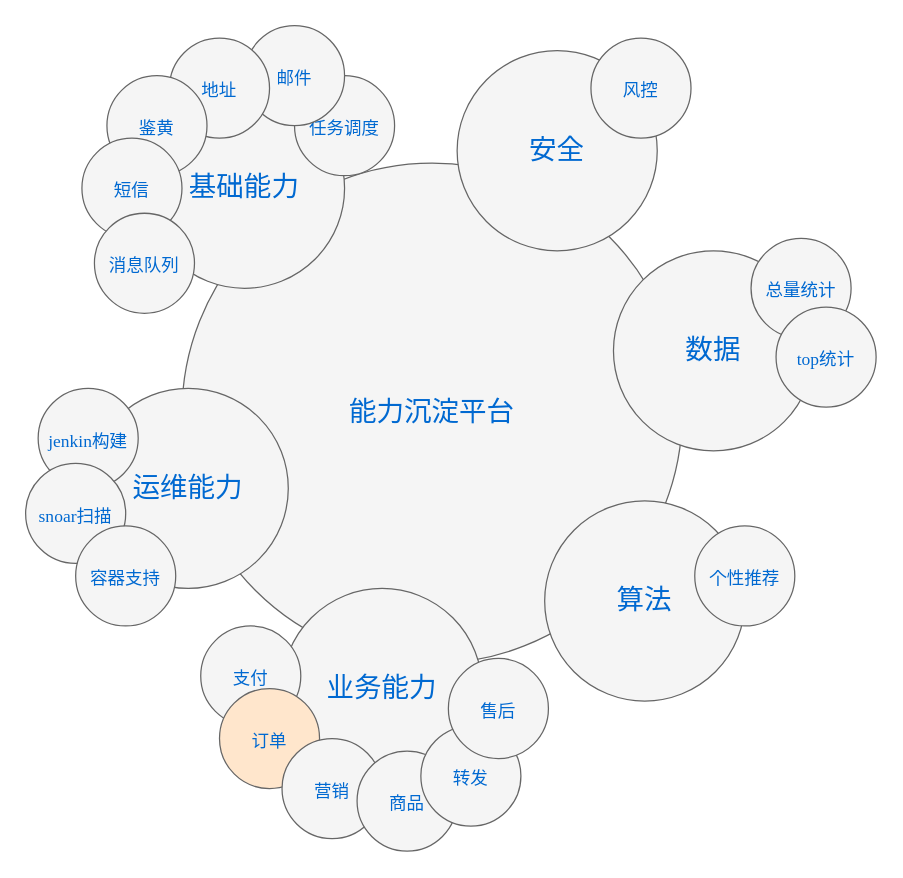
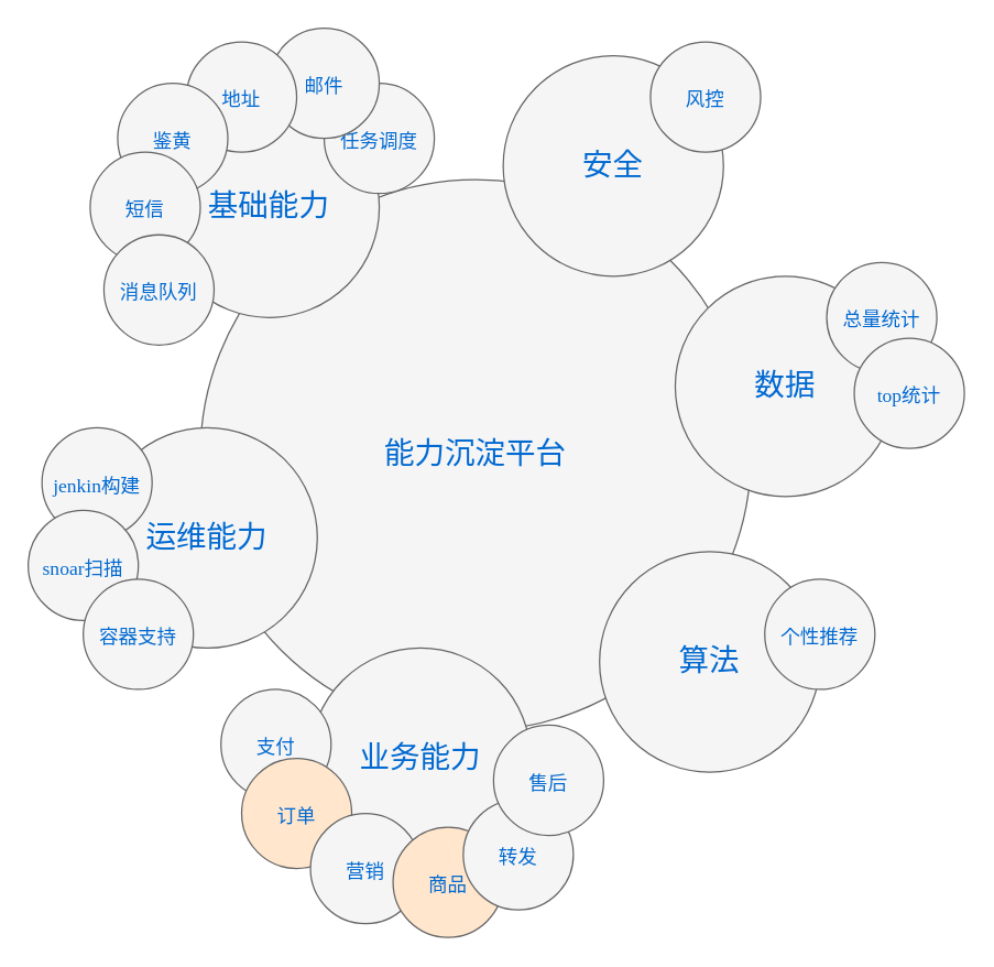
  <mxCell id="0" />
  <mxCell id="1" parent="0" />
  <mxCell id="2" value="能力沉淀平台" style="ellipse;whiteSpace=wrap;html=1;rounded=0;shadow=0;dashed=0;comic=0;fontFamily=Verdana;fontSize=22;fontColor=#0069D1;fillColor=#f5f5f5;strokeColor=#666666;" parent="1" vertex="1"><mxGeometry x="145" y="130" width="400" height="400" as="geometry" /></mxCell>
  <mxCell id="3" value="业务能力" style="ellipse;whiteSpace=wrap;html=1;rounded=0;shadow=0;dashed=0;comic=0;fontFamily=Verdana;fontSize=22;fontColor=#0069D1;fillColor=#f5f5f5;strokeColor=#666666;" parent="1" vertex="1"><mxGeometry x="225" y="470" width="160" height="160" as="geometry" /></mxCell>
  <mxCell id="4" value="数据" style="ellipse;whiteSpace=wrap;html=1;rounded=0;shadow=0;dashed=0;comic=0;fontFamily=Verdana;fontSize=22;fontColor=#0069D1;fillColor=#f5f5f5;strokeColor=#666666;" parent="1" vertex="1"><mxGeometry x="490" y="200" width="160" height="160" as="geometry" /></mxCell>
  <mxCell id="5" value="基础能力" style="ellipse;whiteSpace=wrap;html=1;rounded=0;shadow=0;dashed=0;comic=0;fontFamily=Verdana;fontSize=22;fontColor=#0069D1;fillColor=#f5f5f5;strokeColor=#666666;" parent="1" vertex="1"><mxGeometry x="115" y="70" width="160" height="160" as="geometry" /></mxCell>
  <mxCell id="6" value="安全" style="ellipse;whiteSpace=wrap;html=1;rounded=0;shadow=0;dashed=0;comic=0;fontFamily=Verdana;fontSize=22;fontColor=#0069D1;fillColor=#f5f5f5;strokeColor=#666666;" parent="1" vertex="1"><mxGeometry x="365" y="40" width="160" height="160" as="geometry" /></mxCell>
  <mxCell id="7" value="算法" style="ellipse;whiteSpace=wrap;html=1;rounded=0;shadow=0;dashed=0;comic=0;fontFamily=Verdana;fontSize=22;fontColor=#0069D1;fillColor=#f5f5f5;strokeColor=#666666;" parent="1" vertex="1"><mxGeometry x="435" y="400" width="160" height="160" as="geometry" /></mxCell>
  <mxCell id="8" value="运维能力" style="ellipse;whiteSpace=wrap;html=1;rounded=0;shadow=0;dashed=0;comic=0;fontFamily=Verdana;fontSize=22;fontColor=#0069D1;fillColor=#f5f5f5;strokeColor=#666666;" parent="1" vertex="1"><mxGeometry x="70" y="310" width="160" height="160" as="geometry" /></mxCell>
  <mxCell id="9" value="&lt;font style=&quot;font-size: 14px&quot;&gt;jenkin构建&lt;/font&gt;" style="ellipse;whiteSpace=wrap;html=1;rounded=0;shadow=0;dashed=0;comic=0;fontFamily=Verdana;fontSize=22;fontColor=#0069D1;fillColor=#f5f5f5;strokeColor=#666666;" vertex="1" parent="1"><mxGeometry x="30" y="310" width="80" height="80" as="geometry" /></mxCell>
  <mxCell id="10" value="&lt;font style=&quot;font-size: 14px&quot;&gt;snoar扫描&lt;/font&gt;" style="ellipse;whiteSpace=wrap;html=1;rounded=0;shadow=0;dashed=0;comic=0;fontFamily=Verdana;fontSize=22;fontColor=#0069D1;fillColor=#f5f5f5;strokeColor=#666666;" vertex="1" parent="1"><mxGeometry x="20" y="370" width="80" height="80" as="geometry" /></mxCell>
  <mxCell id="11" value="&lt;font style=&quot;font-size: 14px&quot;&gt;容器支持&lt;/font&gt;" style="ellipse;whiteSpace=wrap;html=1;rounded=0;shadow=0;dashed=0;comic=0;fontFamily=Verdana;fontSize=22;fontColor=#0069D1;fillColor=#f5f5f5;strokeColor=#666666;" vertex="1" parent="1"><mxGeometry x="60" y="420" width="80" height="80" as="geometry" /></mxCell>
  <mxCell id="12" value="&lt;font style=&quot;font-size: 14px&quot;&gt;总量统计&lt;/font&gt;" style="ellipse;whiteSpace=wrap;html=1;rounded=0;shadow=0;dashed=0;comic=0;fontFamily=Verdana;fontSize=22;fontColor=#0069D1;fillColor=#f5f5f5;strokeColor=#666666;" vertex="1" parent="1"><mxGeometry x="600" y="190" width="80" height="80" as="geometry" /></mxCell>
  <mxCell id="13" value="&lt;font style=&quot;font-size: 14px&quot;&gt;top统计&lt;/font&gt;" style="ellipse;whiteSpace=wrap;html=1;rounded=0;shadow=0;dashed=0;comic=0;fontFamily=Verdana;fontSize=22;fontColor=#0069D1;fillColor=#f5f5f5;strokeColor=#666666;" vertex="1" parent="1"><mxGeometry x="620" y="245" width="80" height="80" as="geometry" /></mxCell>
  <mxCell id="14" value="&lt;font style=&quot;font-size: 14px&quot;&gt;任务调度&lt;/font&gt;" style="ellipse;whiteSpace=wrap;html=1;rounded=0;shadow=0;dashed=0;comic=0;fontFamily=Verdana;fontSize=22;fontColor=#0069D1;fillColor=#f5f5f5;strokeColor=#666666;" vertex="1" parent="1"><mxGeometry x="235" y="60" width="80" height="80" as="geometry" /></mxCell>
  <mxCell id="15" value="&lt;font style=&quot;font-size: 14px&quot;&gt;邮件&lt;/font&gt;" style="ellipse;whiteSpace=wrap;html=1;rounded=0;shadow=0;dashed=0;comic=0;fontFamily=Verdana;fontSize=22;fontColor=#0069D1;fillColor=#f5f5f5;strokeColor=#666666;" vertex="1" parent="1"><mxGeometry x="195" y="20" width="80" height="80" as="geometry" /></mxCell>
  <mxCell id="16" value="&lt;font style=&quot;font-size: 14px&quot;&gt;地址&lt;/font&gt;" style="ellipse;whiteSpace=wrap;html=1;rounded=0;shadow=0;dashed=0;comic=0;fontFamily=Verdana;fontSize=22;fontColor=#0069D1;fillColor=#f5f5f5;strokeColor=#666666;" vertex="1" parent="1"><mxGeometry x="135" y="30" width="80" height="80" as="geometry" /></mxCell>
  <mxCell id="17" value="&lt;font style=&quot;font-size: 14px&quot;&gt;鉴黄&lt;/font&gt;" style="ellipse;whiteSpace=wrap;html=1;rounded=0;shadow=0;dashed=0;comic=0;fontFamily=Verdana;fontSize=22;fontColor=#0069D1;fillColor=#f5f5f5;strokeColor=#666666;" vertex="1" parent="1"><mxGeometry x="85" y="60" width="80" height="80" as="geometry" /></mxCell>
  <mxCell id="18" value="&lt;font style=&quot;font-size: 14px&quot;&gt;短信&lt;/font&gt;" style="ellipse;whiteSpace=wrap;html=1;rounded=0;shadow=0;dashed=0;comic=0;fontFamily=Verdana;fontSize=22;fontColor=#0069D1;fillColor=#f5f5f5;strokeColor=#666666;" vertex="1" parent="1"><mxGeometry x="65" y="110" width="80" height="80" as="geometry" /></mxCell>
  <mxCell id="19" value="&lt;font style=&quot;font-size: 14px&quot;&gt;消息队列&lt;/font&gt;" style="ellipse;whiteSpace=wrap;html=1;rounded=0;shadow=0;dashed=0;comic=0;fontFamily=Verdana;fontSize=22;fontColor=#0069D1;fillColor=#f5f5f5;strokeColor=#666666;" vertex="1" parent="1"><mxGeometry x="75" y="170" width="80" height="80" as="geometry" /></mxCell>
  <mxCell id="20" value="&lt;font style=&quot;font-size: 14px&quot;&gt;个性推荐&lt;/font&gt;" style="ellipse;whiteSpace=wrap;html=1;rounded=0;shadow=0;dashed=0;comic=0;fontFamily=Verdana;fontSize=22;fontColor=#0069D1;fillColor=#f5f5f5;strokeColor=#666666;" vertex="1" parent="1"><mxGeometry x="555" y="420" width="80" height="80" as="geometry" /></mxCell>
  <mxCell id="21" value="&lt;font style=&quot;font-size: 14px&quot;&gt;支付&lt;/font&gt;" style="ellipse;whiteSpace=wrap;html=1;rounded=0;shadow=0;dashed=0;comic=0;fontFamily=Verdana;fontSize=22;fontColor=#0069D1;fillColor=#f5f5f5;strokeColor=#666666;" vertex="1" parent="1"><mxGeometry x="160" y="500" width="80" height="80" as="geometry" /></mxCell>
  <mxCell id="22" value="&lt;font style=&quot;font-size: 14px&quot;&gt;订单&lt;/font&gt;" style="ellipse;whiteSpace=wrap;html=1;rounded=0;shadow=0;dashed=0;comic=0;fontFamily=Verdana;fontSize=22;fontColor=#0069D1;fillColor=#ffe6cc;strokeColor=#666666;" vertex="1" parent="1"><mxGeometry x="175" y="550" width="80" height="80" as="geometry" /></mxCell>
  <mxCell id="23" value="&lt;font style=&quot;font-size: 14px&quot;&gt;营销&lt;/font&gt;" style="ellipse;whiteSpace=wrap;html=1;rounded=0;shadow=0;dashed=0;comic=0;fontFamily=Verdana;fontSize=22;fontColor=#0069D1;fillColor=#f5f5f5;strokeColor=#666666;" vertex="1" parent="1"><mxGeometry x="225" y="590" width="80" height="80" as="geometry" /></mxCell>
- <mxCell id="24" value="&lt;font style=&quot;font-size: 14px&quot;&gt;商品&lt;/font&gt;" style="ellipse;whiteSpace=wrap;html=1;rounded=0;shadow=0;dashed=0;comic=0;fontFamily=Verdana;fontSize=22;fontColor=#0069D1;fillColor=#f5f5f5;strokeColor=#666666;" vertex="1" parent="1"><mxGeometry x="285" y="600" width="80" height="80" as="geometry" /></mxCell>
+ <mxCell id="24" value="&lt;font style=&quot;font-size: 14px&quot;&gt;商品&lt;/font&gt;" style="ellipse;whiteSpace=wrap;html=1;rounded=0;shadow=0;dashed=0;comic=0;fontFamily=Verdana;fontSize=22;fontColor=#0069D1;fillColor=#ffe6cc;strokeColor=#666666;" vertex="1" parent="1"><mxGeometry x="285" y="600" width="80" height="80" as="geometry" /></mxCell>
  <mxCell id="25" value="&lt;font style=&quot;font-size: 14px&quot;&gt;转发&lt;/font&gt;" style="ellipse;whiteSpace=wrap;html=1;rounded=0;shadow=0;dashed=0;comic=0;fontFamily=Verdana;fontSize=22;fontColor=#0069D1;fillColor=#f5f5f5;strokeColor=#666666;" vertex="1" parent="1"><mxGeometry x="336" y="580" width="80" height="80" as="geometry" /></mxCell>
  <mxCell id="26" value="&lt;font style=&quot;font-size: 14px&quot;&gt;售后&lt;/font&gt;" style="ellipse;whiteSpace=wrap;html=1;rounded=0;shadow=0;dashed=0;comic=0;fontFamily=Verdana;fontSize=22;fontColor=#0069D1;fillColor=#f5f5f5;strokeColor=#666666;" vertex="1" parent="1"><mxGeometry x="358" y="526" width="80" height="80" as="geometry" /></mxCell>
  <mxCell id="27" value="&lt;font style=&quot;font-size: 14px&quot;&gt;风控&lt;/font&gt;" style="ellipse;whiteSpace=wrap;html=1;rounded=0;shadow=0;dashed=0;comic=0;fontFamily=Verdana;fontSize=22;fontColor=#0069D1;fillColor=#f5f5f5;strokeColor=#666666;" vertex="1" parent="1"><mxGeometry x="472" y="30" width="80" height="80" as="geometry" /></mxCell>
